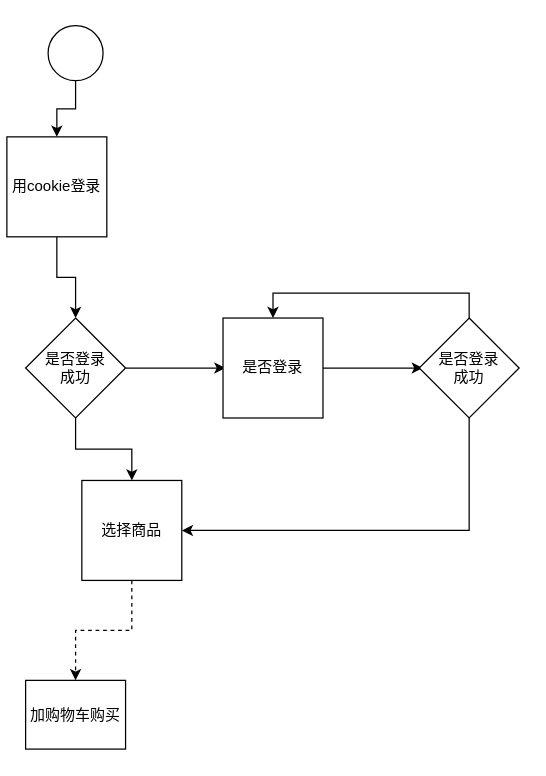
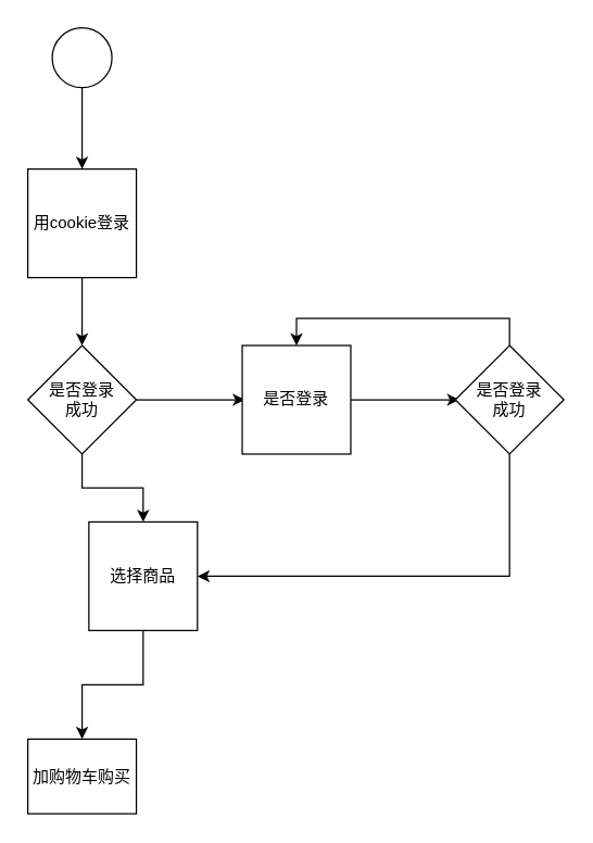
  <mxCell id="0" />
  <mxCell id="1" parent="0" />
  <mxCell id="2" value="" style="edgeStyle=orthogonalEdgeStyle;rounded=0;orthogonalLoop=1;jettySize=auto;html=1;" edge="1" parent="1" source="3" target="5"><mxGeometry relative="1" as="geometry" /></mxCell>
  <mxCell id="3" value="" style="ellipse;whiteSpace=wrap;html=1;aspect=fixed;" vertex="1" parent="1"><mxGeometry x="38" y="20" width="44" height="44" as="geometry" /></mxCell>
  <mxCell id="4" value="" style="edgeStyle=orthogonalEdgeStyle;rounded=0;orthogonalLoop=1;jettySize=auto;html=1;" edge="1" parent="1" source="5" target="8"><mxGeometry relative="1" as="geometry" /></mxCell>
- <mxCell id="5" value="用cookie登录" style="whiteSpace=wrap;html=1;aspect=fixed;" vertex="1" parent="1"><mxGeometry x="5" y="109" width="80" height="80" as="geometry" /></mxCell>
+ <mxCell id="5" value="用cookie登录" style="whiteSpace=wrap;html=1;aspect=fixed;" vertex="1" parent="1"><mxGeometry x="20" y="124" width="80" height="80" as="geometry" /></mxCell>
  <mxCell id="6" value="" style="edgeStyle=orthogonalEdgeStyle;rounded=0;orthogonalLoop=1;jettySize=auto;html=1;" edge="1" parent="1" source="8" target="10"><mxGeometry relative="1" as="geometry" /></mxCell>
  <mxCell id="7" value="" style="edgeStyle=orthogonalEdgeStyle;rounded=0;orthogonalLoop=1;jettySize=auto;html=1;" edge="1" parent="1" source="8"><mxGeometry relative="1" as="geometry"><mxPoint x="180" y="294" as="targetPoint" /></mxGeometry></mxCell>
  <mxCell id="8" value="是否登录&lt;br&gt;成功" style="rhombus;whiteSpace=wrap;html=1;" vertex="1" parent="1"><mxGeometry x="20" y="254" width="80" height="80" as="geometry" /></mxCell>
- <mxCell id="9" value="" style="edgeStyle=orthogonalEdgeStyle;rounded=0;orthogonalLoop=1;jettySize=auto;html=1;dashed=1;" edge="1" parent="1" source="10" target="11"><mxGeometry relative="1" as="geometry" /></mxCell>
+ <mxCell id="9" value="" style="edgeStyle=orthogonalEdgeStyle;rounded=0;orthogonalLoop=1;jettySize=auto;html=1;" edge="1" parent="1" source="10" target="11"><mxGeometry relative="1" as="geometry" /></mxCell>
  <mxCell id="10" value="选择商品" style="whiteSpace=wrap;html=1;aspect=fixed;" vertex="1" parent="1"><mxGeometry x="65" y="384" width="80" height="80" as="geometry" /></mxCell>
  <mxCell id="11" value="加购物车购买" style="whiteSpace=wrap;html=1;aspect=fixed;" vertex="1" parent="1"><mxGeometry x="20" y="544" width="80" height="55" as="geometry" /></mxCell>
  <mxCell id="12" value="" style="edgeStyle=orthogonalEdgeStyle;rounded=0;orthogonalLoop=1;jettySize=auto;html=1;" edge="1" parent="1" source="13"><mxGeometry relative="1" as="geometry"><mxPoint x="338" y="294" as="targetPoint" /></mxGeometry></mxCell>
  <mxCell id="13" value="是否登录" style="whiteSpace=wrap;html=1;aspect=fixed;" vertex="1" parent="1"><mxGeometry x="178" y="254" width="80" height="80" as="geometry" /></mxCell>
  <mxCell id="14" style="edgeStyle=orthogonalEdgeStyle;rounded=0;orthogonalLoop=1;jettySize=auto;html=1;exitX=0.5;exitY=1;exitDx=0;exitDy=0;entryX=1;entryY=0.5;entryDx=0;entryDy=0;" edge="1" parent="1" source="16" target="10"><mxGeometry relative="1" as="geometry" /></mxCell>
  <mxCell id="15" style="edgeStyle=orthogonalEdgeStyle;rounded=0;orthogonalLoop=1;jettySize=auto;html=1;exitX=0.5;exitY=0;exitDx=0;exitDy=0;entryX=0.5;entryY=0;entryDx=0;entryDy=0;" edge="1" parent="1" source="16" target="13"><mxGeometry relative="1" as="geometry" /></mxCell>
  <mxCell id="16" value="是否登录&lt;br&gt;成功" style="rhombus;whiteSpace=wrap;html=1;" vertex="1" parent="1"><mxGeometry x="335" y="254" width="80" height="80" as="geometry" /></mxCell>
